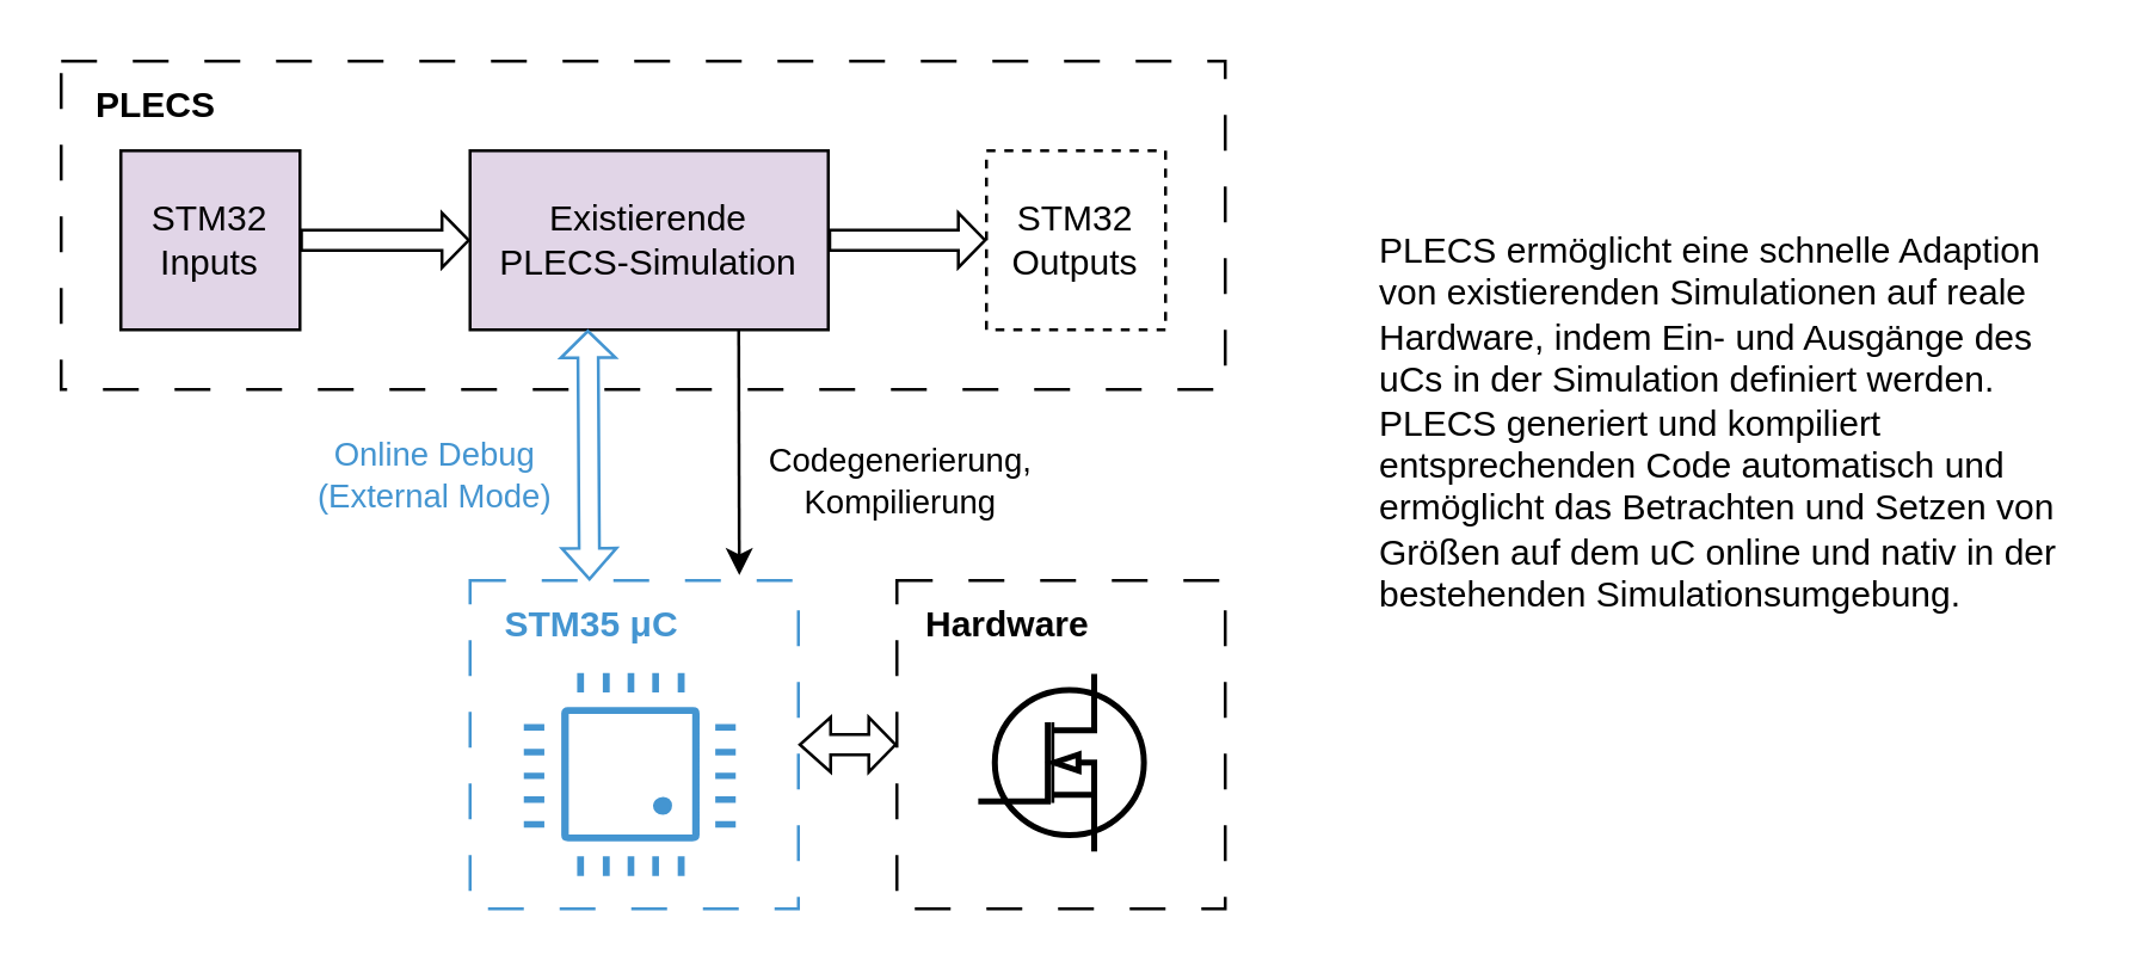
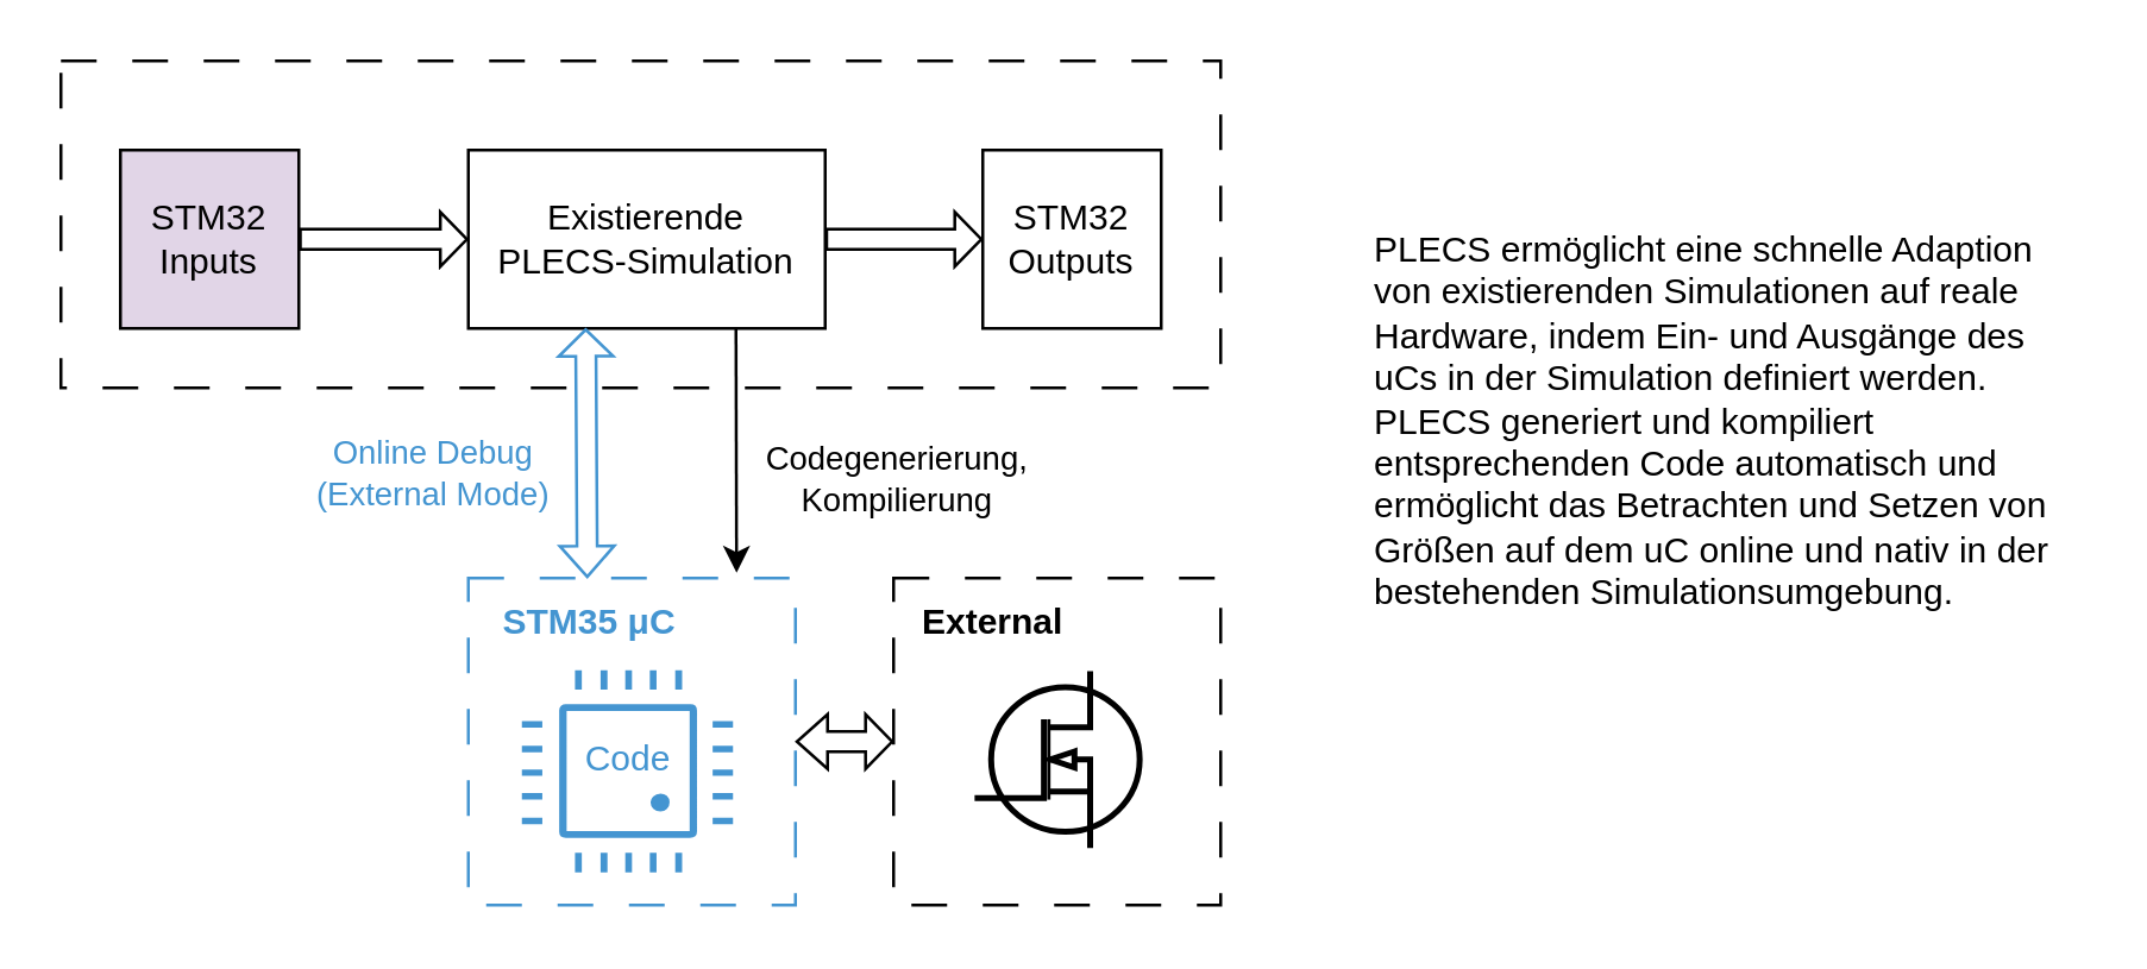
  <mxCell id="0" />
  <mxCell id="1" parent="0" />
  <mxCell id="2" value="" style="rounded=0;whiteSpace=wrap;html=1;fillColor=none;strokeColor=#000000;dashed=1;dashPattern=12 12;" vertex="1" parent="1"><mxGeometry x="300" y="194" width="110" height="110" as="geometry" /></mxCell>
  <mxCell id="3" value="" style="rounded=0;whiteSpace=wrap;html=1;fillColor=none;strokeColor=#4495d1;dashed=1;dashPattern=12 12;" vertex="1" parent="1"><mxGeometry x="157" y="194" width="110" height="110" as="geometry" /></mxCell>
  <mxCell id="4" value="" style="rounded=0;whiteSpace=wrap;html=1;fillColor=none;dashed=1;dashPattern=12 12;" vertex="1" parent="1"><mxGeometry x="20" y="20" width="390" height="110" as="geometry" /></mxCell>
- <mxCell id="5" value="Existierende &lt;br&gt;PLECS-Simulation" style="rounded=0;whiteSpace=wrap;html=1;fillColor=#e1d5e7;" vertex="1" parent="1"><mxGeometry x="157" y="50" width="120" height="60" as="geometry" /></mxCell>
+ <mxCell id="5" value="Existierende &lt;br&gt;PLECS-Simulation" style="rounded=0;whiteSpace=wrap;html=1;" vertex="1" parent="1"><mxGeometry x="157" y="50" width="120" height="60" as="geometry" /></mxCell>
  <mxCell id="6" value="STM32 Inputs" style="rounded=0;whiteSpace=wrap;html=1;fillColor=#e1d5e7;" vertex="1" parent="1"><mxGeometry x="40" y="50" width="60" height="60" as="geometry" /></mxCell>
- <mxCell id="7" value="STM32 Outputs" style="rounded=0;whiteSpace=wrap;html=1;dashed=1;" vertex="1" parent="1"><mxGeometry x="330" y="50" width="60" height="60" as="geometry" /></mxCell>
+ <mxCell id="7" value="STM32 Outputs" style="rounded=0;whiteSpace=wrap;html=1;" vertex="1" parent="1"><mxGeometry x="330" y="50" width="60" height="60" as="geometry" /></mxCell>
  <mxCell id="8" value="" style="pointerEvents=1;shadow=0;dashed=0;html=1;strokeColor=#ffffff;fillColor=#4495D1;labelPosition=center;verticalLabelPosition=bottom;verticalAlign=top;align=center;outlineConnect=0;shape=mxgraph.veeam.cpu;fillStyle=auto;strokeWidth=2;" vertex="1" parent="1"><mxGeometry x="174" y="224" width="73" height="70" as="geometry" /></mxCell>
- <mxCell id="9" value="&lt;b&gt;PLECS&lt;/b&gt;" style="text;html=1;strokeColor=none;fillColor=none;align=left;verticalAlign=middle;whiteSpace=wrap;rounded=0;" vertex="1" parent="1"><mxGeometry x="30" y="20" width="60" height="30" as="geometry" /></mxCell>
+ <mxCell id="10" value="&lt;font color=&quot;#4495d1&quot;&gt;Code&lt;/font&gt;" style="text;html=1;strokeColor=none;fillColor=none;align=center;verticalAlign=middle;whiteSpace=wrap;rounded=0;" vertex="1" parent="1"><mxGeometry x="180.5" y="240" width="60" height="30" as="geometry" /></mxCell>
  <mxCell id="11" value="&lt;b&gt;&lt;font color=&quot;#4495d1&quot;&gt;STM35&amp;nbsp;μC&lt;/font&gt;&lt;/b&gt;" style="text;html=1;strokeColor=none;fillColor=none;align=left;verticalAlign=middle;whiteSpace=wrap;rounded=0;" vertex="1" parent="1"><mxGeometry x="167" y="194" width="60" height="30" as="geometry" /></mxCell>
  <mxCell id="12" value="" style="verticalLabelPosition=bottom;shadow=0;dashed=0;align=center;html=1;verticalAlign=top;shape=mxgraph.electrical.mosfets1.n-channel_mosfet_1;strokeWidth=2;" vertex="1" parent="1"><mxGeometry x="327.25" y="225.25" width="55.5" height="59.5" as="geometry" /></mxCell>
- <mxCell id="13" value="&lt;b&gt;Hardware&lt;/b&gt;" style="text;html=1;strokeColor=none;fillColor=none;align=left;verticalAlign=middle;whiteSpace=wrap;rounded=0;" vertex="1" parent="1"><mxGeometry x="308" y="194" width="60" height="30" as="geometry" /></mxCell>
+ <mxCell id="13" value="&lt;b&gt;External&lt;/b&gt;" style="text;html=1;strokeColor=none;fillColor=none;align=left;verticalAlign=middle;whiteSpace=wrap;rounded=0;" vertex="1" parent="1"><mxGeometry x="308" y="194" width="60" height="30" as="geometry" /></mxCell>
  <mxCell id="14" value="" style="shape=flexArrow;endArrow=classic;html=1;rounded=0;width=6.8;endSize=2.64;endWidth=10.48;entryX=0;entryY=0.5;entryDx=0;entryDy=0;" edge="1" parent="1" target="5"><mxGeometry width="50" height="50" relative="1" as="geometry"><mxPoint x="100" y="80" as="sourcePoint" /><mxPoint x="140" y="80" as="targetPoint" /></mxGeometry></mxCell>
  <mxCell id="15" value="" style="shape=flexArrow;endArrow=classic;html=1;rounded=0;width=6.8;endSize=2.64;endWidth=10.48;entryX=0;entryY=0.5;entryDx=0;entryDy=0;exitX=1;exitY=0.5;exitDx=0;exitDy=0;" edge="1" parent="1" source="5" target="7"><mxGeometry width="50" height="50" relative="1" as="geometry"><mxPoint x="280" y="80" as="sourcePoint" /><mxPoint x="300" y="80" as="targetPoint" /></mxGeometry></mxCell>
  <mxCell id="16" value="" style="shape=flexArrow;endArrow=classic;html=1;rounded=0;width=6.8;endSize=2.64;endWidth=10.48;entryX=0;entryY=0.5;entryDx=0;entryDy=0;exitX=1;exitY=0.5;exitDx=0;exitDy=0;startArrow=block;startWidth=10.48;startSize=3.099;" edge="1" parent="1" source="3" target="2"><mxGeometry width="50" height="50" relative="1" as="geometry"><mxPoint x="270" y="254" as="sourcePoint" /><mxPoint x="270" y="244" as="targetPoint" /></mxGeometry></mxCell>
  <mxCell id="17" value="" style="endArrow=classic;html=1;rounded=0;exitX=0.75;exitY=1;exitDx=0;exitDy=0;entryX=0.82;entryY=-0.016;entryDx=0;entryDy=0;entryPerimeter=0;" edge="1" parent="1" source="5" target="3"><mxGeometry width="50" height="50" relative="1" as="geometry"><mxPoint x="160" y="200" as="sourcePoint" /><mxPoint x="210" y="150" as="targetPoint" /></mxGeometry></mxCell>
  <mxCell id="18" value="Codegenerierung,&lt;br&gt;Kompilierung" style="edgeLabel;html=1;align=center;verticalAlign=middle;resizable=0;points=[];" vertex="1" connectable="0" parent="17"><mxGeometry x="0.502" y="1" relative="1" as="geometry"><mxPoint x="52" y="-11" as="offset" /></mxGeometry></mxCell>
  <mxCell id="19" value="" style="shape=flexArrow;endArrow=classic;html=1;rounded=0;width=6.8;endSize=2.64;endWidth=10.48;entryX=0.329;entryY=0.999;entryDx=0;entryDy=0;exitX=0.5;exitY=0;exitDx=0;exitDy=0;startArrow=block;startWidth=10.48;startSize=3.099;entryPerimeter=0;strokeColor=#4495d1;" edge="1" parent="1" source="11" target="5"><mxGeometry width="50" height="50" relative="1" as="geometry"><mxPoint x="277" y="245" as="sourcePoint" /><mxPoint x="310" y="245" as="targetPoint" /></mxGeometry></mxCell>
  <mxCell id="20" value="&lt;font color=&quot;#4495d1&quot;&gt;Online Debug&lt;br&gt;(External Mode)&lt;/font&gt;" style="edgeLabel;html=1;align=center;verticalAlign=middle;resizable=0;points=[];" vertex="1" connectable="0" parent="19"><mxGeometry x="0.143" y="1" relative="1" as="geometry"><mxPoint x="-51" y="12" as="offset" /></mxGeometry></mxCell>
  <mxCell id="21" value="PLECS ermöglicht eine schnelle Adaption von existierenden Simulationen auf reale Hardware, indem Ein- und Ausgänge des uCs in der Simulation definiert werden. PLECS generiert und kompiliert entsprechenden Code automatisch und ermöglicht das Betrachten und Setzen von Größen auf dem uC online und nativ in der bestehenden Simulationsumgebung." style="text;html=1;strokeColor=none;fillColor=none;align=left;verticalAlign=top;whiteSpace=wrap;rounded=0;" vertex="1" parent="1"><mxGeometry x="460" y="70" width="240" height="190" as="geometry" /></mxCell>
